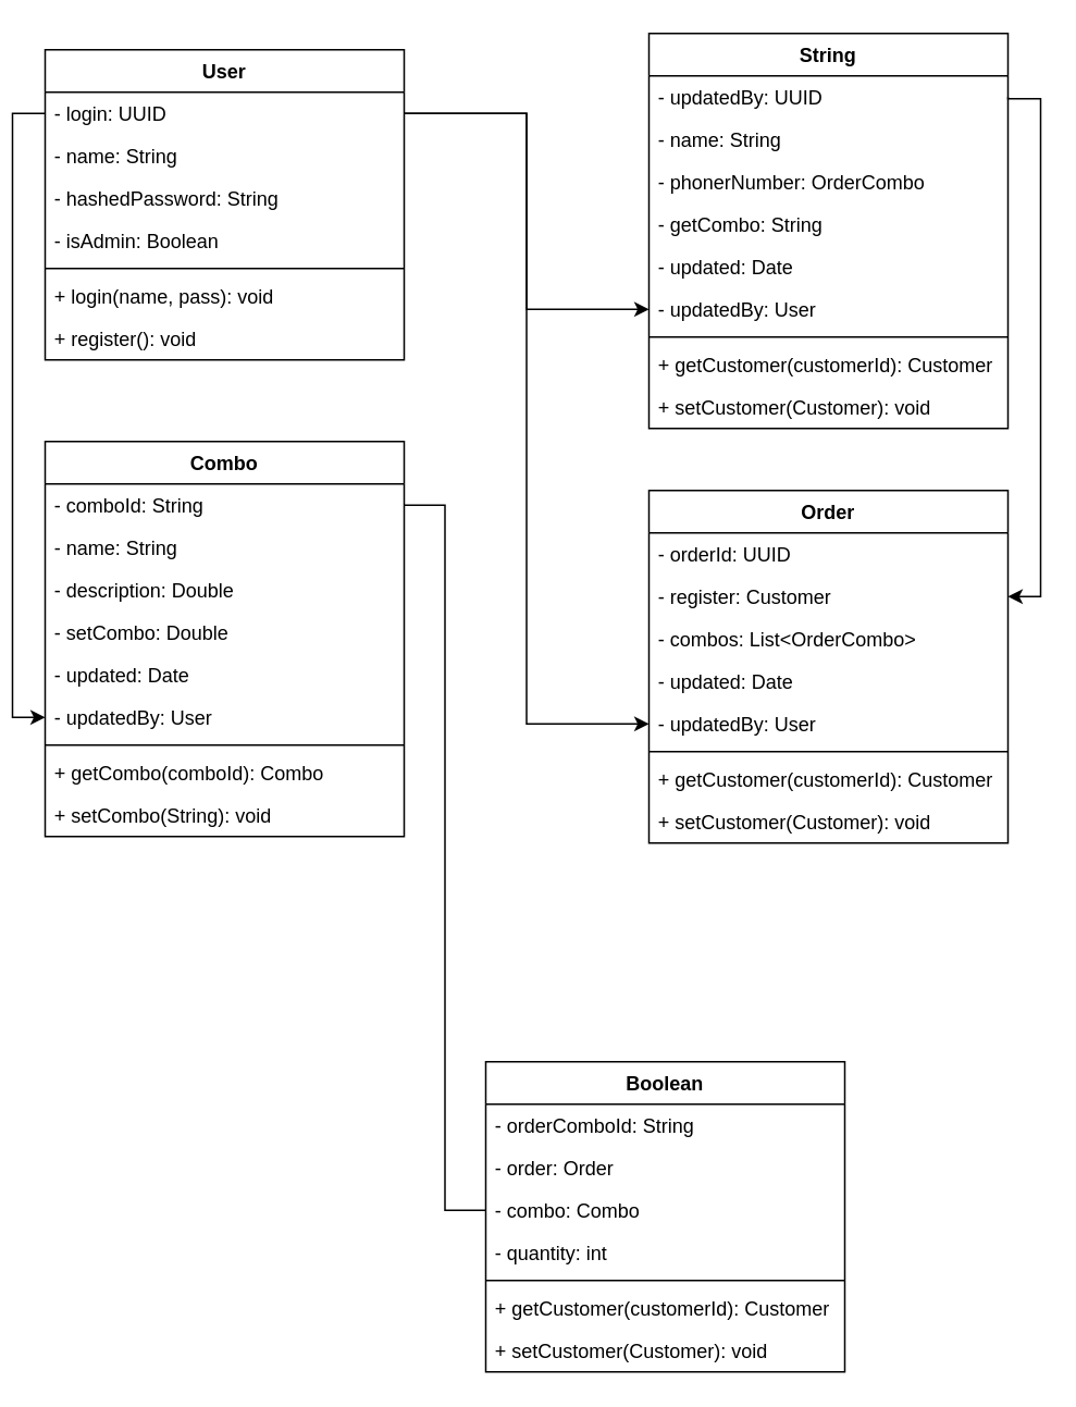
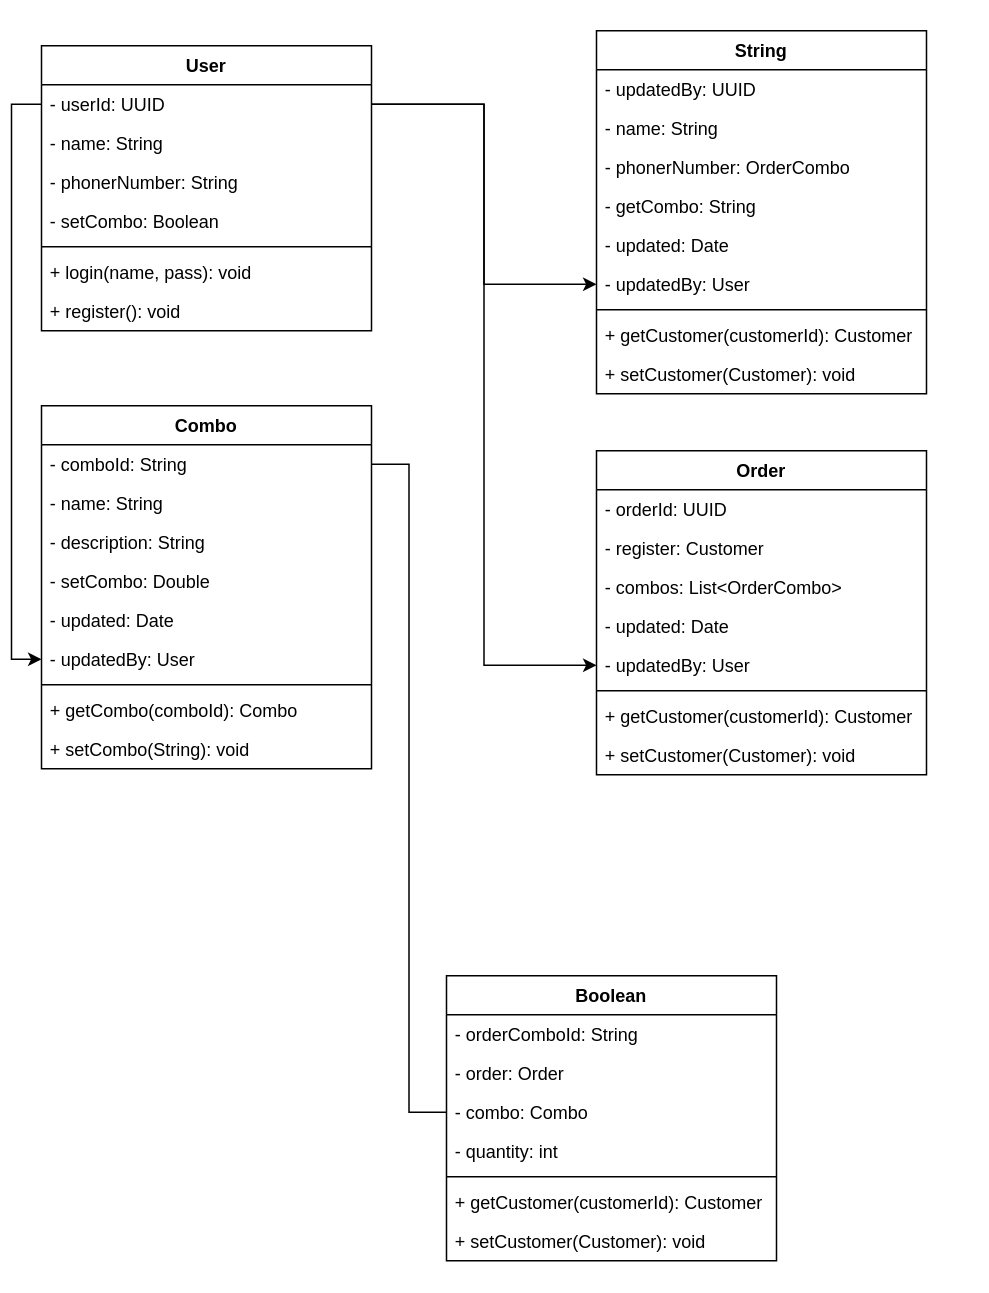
  <mxCell id="0" />
  <mxCell id="1" parent="0" />
  <mxCell id="2" value="String" style="swimlane;fontStyle=1;align=center;verticalAlign=top;childLayout=stackLayout;horizontal=1;startSize=26;horizontalStack=0;resizeParent=1;resizeParentMax=0;resizeLast=0;collapsible=1;marginBottom=0;whiteSpace=wrap;html=1;" vertex="1" parent="1"><mxGeometry x="390" y="20" width="220" height="242" as="geometry" /></mxCell>
  <mxCell id="3" value="- updatedBy: UUID" style="text;strokeColor=none;fillColor=none;align=left;verticalAlign=top;spacingLeft=4;spacingRight=4;overflow=hidden;rotatable=0;points=[[0,0.5],[1,0.5]];portConstraint=eastwest;whiteSpace=wrap;html=1;" vertex="1" parent="2"><mxGeometry y="26" width="220" height="26" as="geometry" /></mxCell>
  <mxCell id="4" value="- name: String" style="text;strokeColor=none;fillColor=none;align=left;verticalAlign=top;spacingLeft=4;spacingRight=4;overflow=hidden;rotatable=0;points=[[0,0.5],[1,0.5]];portConstraint=eastwest;whiteSpace=wrap;html=1;" vertex="1" parent="2"><mxGeometry y="52" width="220" height="26" as="geometry" /></mxCell>
  <mxCell id="5" value="- phonerNumber: OrderCombo" style="text;strokeColor=none;fillColor=none;align=left;verticalAlign=top;spacingLeft=4;spacingRight=4;overflow=hidden;rotatable=0;points=[[0,0.5],[1,0.5]];portConstraint=eastwest;whiteSpace=wrap;html=1;" vertex="1" parent="2"><mxGeometry y="78" width="220" height="26" as="geometry" /></mxCell>
  <mxCell id="6" value="- getCombo: String" style="text;strokeColor=none;fillColor=none;align=left;verticalAlign=top;spacingLeft=4;spacingRight=4;overflow=hidden;rotatable=0;points=[[0,0.5],[1,0.5]];portConstraint=eastwest;whiteSpace=wrap;html=1;" vertex="1" parent="2"><mxGeometry y="104" width="220" height="26" as="geometry" /></mxCell>
  <mxCell id="7" value="- updated: Date" style="text;strokeColor=none;fillColor=none;align=left;verticalAlign=top;spacingLeft=4;spacingRight=4;overflow=hidden;rotatable=0;points=[[0,0.5],[1,0.5]];portConstraint=eastwest;whiteSpace=wrap;html=1;" vertex="1" parent="2"><mxGeometry y="130" width="220" height="26" as="geometry" /></mxCell>
  <mxCell id="8" value="- updatedBy: User" style="text;strokeColor=none;fillColor=none;align=left;verticalAlign=top;spacingLeft=4;spacingRight=4;overflow=hidden;rotatable=0;points=[[0,0.5],[1,0.5]];portConstraint=eastwest;whiteSpace=wrap;html=1;" vertex="1" parent="2"><mxGeometry y="156" width="220" height="26" as="geometry" /></mxCell>
  <mxCell id="9" value="" style="line;strokeWidth=1;fillColor=none;align=left;verticalAlign=middle;spacingTop=-1;spacingLeft=3;spacingRight=3;rotatable=0;labelPosition=right;points=[];portConstraint=eastwest;strokeColor=inherit;" vertex="1" parent="2"><mxGeometry y="182" width="220" height="8" as="geometry" /></mxCell>
  <mxCell id="10" value="+ getCustomer(customerId): Customer" style="text;strokeColor=none;fillColor=none;align=left;verticalAlign=top;spacingLeft=4;spacingRight=4;overflow=hidden;rotatable=0;points=[[0,0.5],[1,0.5]];portConstraint=eastwest;whiteSpace=wrap;html=1;" vertex="1" parent="2"><mxGeometry y="190" width="220" height="26" as="geometry" /></mxCell>
  <mxCell id="11" value="+ setCustomer(Customer): void" style="text;strokeColor=none;fillColor=none;align=left;verticalAlign=top;spacingLeft=4;spacingRight=4;overflow=hidden;rotatable=0;points=[[0,0.5],[1,0.5]];portConstraint=eastwest;whiteSpace=wrap;html=1;" vertex="1" parent="2"><mxGeometry y="216" width="220" height="26" as="geometry" /></mxCell>
  <mxCell id="12" value="User" style="swimlane;fontStyle=1;align=center;verticalAlign=top;childLayout=stackLayout;horizontal=1;startSize=26;horizontalStack=0;resizeParent=1;resizeParentMax=0;resizeLast=0;collapsible=1;marginBottom=0;whiteSpace=wrap;html=1;" vertex="1" parent="1"><mxGeometry x="20" y="30" width="220" height="190" as="geometry" /></mxCell>
- <mxCell id="13" value="- login: UUID" style="text;strokeColor=none;fillColor=none;align=left;verticalAlign=top;spacingLeft=4;spacingRight=4;overflow=hidden;rotatable=0;points=[[0,0.5],[1,0.5]];portConstraint=eastwest;whiteSpace=wrap;html=1;" vertex="1" parent="12"><mxGeometry y="26" width="220" height="26" as="geometry" /></mxCell>
+ <mxCell id="13" value="- userId: UUID" style="text;strokeColor=none;fillColor=none;align=left;verticalAlign=top;spacingLeft=4;spacingRight=4;overflow=hidden;rotatable=0;points=[[0,0.5],[1,0.5]];portConstraint=eastwest;whiteSpace=wrap;html=1;" vertex="1" parent="12"><mxGeometry y="26" width="220" height="26" as="geometry" /></mxCell>
  <mxCell id="14" value="- name: String" style="text;strokeColor=none;fillColor=none;align=left;verticalAlign=top;spacingLeft=4;spacingRight=4;overflow=hidden;rotatable=0;points=[[0,0.5],[1,0.5]];portConstraint=eastwest;whiteSpace=wrap;html=1;" vertex="1" parent="12"><mxGeometry y="52" width="220" height="26" as="geometry" /></mxCell>
- <mxCell id="15" value="- hashedPassword: String" style="text;strokeColor=none;fillColor=none;align=left;verticalAlign=top;spacingLeft=4;spacingRight=4;overflow=hidden;rotatable=0;points=[[0,0.5],[1,0.5]];portConstraint=eastwest;whiteSpace=wrap;html=1;" vertex="1" parent="12"><mxGeometry y="78" width="220" height="26" as="geometry" /></mxCell>
- <mxCell id="16" value="- isAdmin: Boolean" style="text;strokeColor=none;fillColor=none;align=left;verticalAlign=top;spacingLeft=4;spacingRight=4;overflow=hidden;rotatable=0;points=[[0,0.5],[1,0.5]];portConstraint=eastwest;whiteSpace=wrap;html=1;" vertex="1" parent="12"><mxGeometry y="104" width="220" height="26" as="geometry" /></mxCell>
+ <mxCell id="15" value="- phonerNumber: String" style="text;strokeColor=none;fillColor=none;align=left;verticalAlign=top;spacingLeft=4;spacingRight=4;overflow=hidden;rotatable=0;points=[[0,0.5],[1,0.5]];portConstraint=eastwest;whiteSpace=wrap;html=1;" vertex="1" parent="12"><mxGeometry y="78" width="220" height="26" as="geometry" /></mxCell>
+ <mxCell id="16" value="- setCombo: Boolean" style="text;strokeColor=none;fillColor=none;align=left;verticalAlign=top;spacingLeft=4;spacingRight=4;overflow=hidden;rotatable=0;points=[[0,0.5],[1,0.5]];portConstraint=eastwest;whiteSpace=wrap;html=1;" vertex="1" parent="12"><mxGeometry y="104" width="220" height="26" as="geometry" /></mxCell>
  <mxCell id="17" value="" style="line;strokeWidth=1;fillColor=none;align=left;verticalAlign=middle;spacingTop=-1;spacingLeft=3;spacingRight=3;rotatable=0;labelPosition=right;points=[];portConstraint=eastwest;strokeColor=inherit;" vertex="1" parent="12"><mxGeometry y="130" width="220" height="8" as="geometry" /></mxCell>
  <mxCell id="18" value="+ login(name, pass): void" style="text;strokeColor=none;fillColor=none;align=left;verticalAlign=top;spacingLeft=4;spacingRight=4;overflow=hidden;rotatable=0;points=[[0,0.5],[1,0.5]];portConstraint=eastwest;whiteSpace=wrap;html=1;" vertex="1" parent="12"><mxGeometry y="138" width="220" height="26" as="geometry" /></mxCell>
  <mxCell id="19" value="+ register(): void" style="text;strokeColor=none;fillColor=none;align=left;verticalAlign=top;spacingLeft=4;spacingRight=4;overflow=hidden;rotatable=0;points=[[0,0.5],[1,0.5]];portConstraint=eastwest;whiteSpace=wrap;html=1;" vertex="1" parent="12"><mxGeometry y="164" width="220" height="26" as="geometry" /></mxCell>
  <mxCell id="20" style="edgeStyle=orthogonalEdgeStyle;rounded=0;orthogonalLoop=1;jettySize=auto;html=1;" edge="1" parent="1" source="13" target="8"><mxGeometry relative="1" as="geometry" /></mxCell>
  <mxCell id="21" value="Combo" style="swimlane;fontStyle=1;align=center;verticalAlign=top;childLayout=stackLayout;horizontal=1;startSize=26;horizontalStack=0;resizeParent=1;resizeParentMax=0;resizeLast=0;collapsible=1;marginBottom=0;whiteSpace=wrap;html=1;" vertex="1" parent="1"><mxGeometry x="20" y="270" width="220" height="242" as="geometry" /></mxCell>
  <mxCell id="22" value="- comboId: String" style="text;strokeColor=none;fillColor=none;align=left;verticalAlign=top;spacingLeft=4;spacingRight=4;overflow=hidden;rotatable=0;points=[[0,0.5],[1,0.5]];portConstraint=eastwest;whiteSpace=wrap;html=1;" vertex="1" parent="21"><mxGeometry y="26" width="220" height="26" as="geometry" /></mxCell>
  <mxCell id="23" value="- name: String" style="text;strokeColor=none;fillColor=none;align=left;verticalAlign=top;spacingLeft=4;spacingRight=4;overflow=hidden;rotatable=0;points=[[0,0.5],[1,0.5]];portConstraint=eastwest;whiteSpace=wrap;html=1;" vertex="1" parent="21"><mxGeometry y="52" width="220" height="26" as="geometry" /></mxCell>
- <mxCell id="24" value="- description: Double" style="text;strokeColor=none;fillColor=none;align=left;verticalAlign=top;spacingLeft=4;spacingRight=4;overflow=hidden;rotatable=0;points=[[0,0.5],[1,0.5]];portConstraint=eastwest;whiteSpace=wrap;html=1;" vertex="1" parent="21"><mxGeometry y="78" width="220" height="26" as="geometry" /></mxCell>
+ <mxCell id="24" value="- description: String" style="text;strokeColor=none;fillColor=none;align=left;verticalAlign=top;spacingLeft=4;spacingRight=4;overflow=hidden;rotatable=0;points=[[0,0.5],[1,0.5]];portConstraint=eastwest;whiteSpace=wrap;html=1;" vertex="1" parent="21"><mxGeometry y="78" width="220" height="26" as="geometry" /></mxCell>
  <mxCell id="25" value="- setCombo: Double" style="text;strokeColor=none;fillColor=none;align=left;verticalAlign=top;spacingLeft=4;spacingRight=4;overflow=hidden;rotatable=0;points=[[0,0.5],[1,0.5]];portConstraint=eastwest;whiteSpace=wrap;html=1;" vertex="1" parent="21"><mxGeometry y="104" width="220" height="26" as="geometry" /></mxCell>
  <mxCell id="26" value="- updated: Date" style="text;strokeColor=none;fillColor=none;align=left;verticalAlign=top;spacingLeft=4;spacingRight=4;overflow=hidden;rotatable=0;points=[[0,0.5],[1,0.5]];portConstraint=eastwest;whiteSpace=wrap;html=1;" vertex="1" parent="21"><mxGeometry y="130" width="220" height="26" as="geometry" /></mxCell>
  <mxCell id="27" value="- updatedBy: User" style="text;strokeColor=none;fillColor=none;align=left;verticalAlign=top;spacingLeft=4;spacingRight=4;overflow=hidden;rotatable=0;points=[[0,0.5],[1,0.5]];portConstraint=eastwest;whiteSpace=wrap;html=1;" vertex="1" parent="21"><mxGeometry y="156" width="220" height="26" as="geometry" /></mxCell>
  <mxCell id="28" value="" style="line;strokeWidth=1;fillColor=none;align=left;verticalAlign=middle;spacingTop=-1;spacingLeft=3;spacingRight=3;rotatable=0;labelPosition=right;points=[];portConstraint=eastwest;strokeColor=inherit;" vertex="1" parent="21"><mxGeometry y="182" width="220" height="8" as="geometry" /></mxCell>
  <mxCell id="29" value="+ getCombo(comboId): Combo" style="text;strokeColor=none;fillColor=none;align=left;verticalAlign=top;spacingLeft=4;spacingRight=4;overflow=hidden;rotatable=0;points=[[0,0.5],[1,0.5]];portConstraint=eastwest;whiteSpace=wrap;html=1;" vertex="1" parent="21"><mxGeometry y="190" width="220" height="26" as="geometry" /></mxCell>
  <mxCell id="30" value="+ setCombo(String): void" style="text;strokeColor=none;fillColor=none;align=left;verticalAlign=top;spacingLeft=4;spacingRight=4;overflow=hidden;rotatable=0;points=[[0,0.5],[1,0.5]];portConstraint=eastwest;whiteSpace=wrap;html=1;" vertex="1" parent="21"><mxGeometry y="216" width="220" height="26" as="geometry" /></mxCell>
  <mxCell id="31" style="edgeStyle=orthogonalEdgeStyle;rounded=0;orthogonalLoop=1;jettySize=auto;html=1;entryX=0;entryY=0.5;entryDx=0;entryDy=0;" edge="1" parent="1" source="13" target="27"><mxGeometry relative="1" as="geometry" /></mxCell>
  <mxCell id="32" value="Order" style="swimlane;fontStyle=1;align=center;verticalAlign=top;childLayout=stackLayout;horizontal=1;startSize=26;horizontalStack=0;resizeParent=1;resizeParentMax=0;resizeLast=0;collapsible=1;marginBottom=0;whiteSpace=wrap;html=1;" vertex="1" parent="1"><mxGeometry x="390" y="300" width="220" height="216" as="geometry" /></mxCell>
  <mxCell id="33" value="- orderId: UUID" style="text;strokeColor=none;fillColor=none;align=left;verticalAlign=top;spacingLeft=4;spacingRight=4;overflow=hidden;rotatable=0;points=[[0,0.5],[1,0.5]];portConstraint=eastwest;whiteSpace=wrap;html=1;" vertex="1" parent="32"><mxGeometry y="26" width="220" height="26" as="geometry" /></mxCell>
  <mxCell id="34" value="- register: Customer" style="text;strokeColor=none;fillColor=none;align=left;verticalAlign=top;spacingLeft=4;spacingRight=4;overflow=hidden;rotatable=0;points=[[0,0.5],[1,0.5]];portConstraint=eastwest;whiteSpace=wrap;html=1;" vertex="1" parent="32"><mxGeometry y="52" width="220" height="26" as="geometry" /></mxCell>
  <mxCell id="35" value="- combos: List&amp;lt;OrderCombo&amp;gt;" style="text;strokeColor=none;fillColor=none;align=left;verticalAlign=top;spacingLeft=4;spacingRight=4;overflow=hidden;rotatable=0;points=[[0,0.5],[1,0.5]];portConstraint=eastwest;whiteSpace=wrap;html=1;" vertex="1" parent="32"><mxGeometry y="78" width="220" height="26" as="geometry" /></mxCell>
  <mxCell id="36" value="- updated: Date" style="text;strokeColor=none;fillColor=none;align=left;verticalAlign=top;spacingLeft=4;spacingRight=4;overflow=hidden;rotatable=0;points=[[0,0.5],[1,0.5]];portConstraint=eastwest;whiteSpace=wrap;html=1;" vertex="1" parent="32"><mxGeometry y="104" width="220" height="26" as="geometry" /></mxCell>
  <mxCell id="37" value="- updatedBy: User" style="text;strokeColor=none;fillColor=none;align=left;verticalAlign=top;spacingLeft=4;spacingRight=4;overflow=hidden;rotatable=0;points=[[0,0.5],[1,0.5]];portConstraint=eastwest;whiteSpace=wrap;html=1;" vertex="1" parent="32"><mxGeometry y="130" width="220" height="26" as="geometry" /></mxCell>
  <mxCell id="38" value="" style="line;strokeWidth=1;fillColor=none;align=left;verticalAlign=middle;spacingTop=-1;spacingLeft=3;spacingRight=3;rotatable=0;labelPosition=right;points=[];portConstraint=eastwest;strokeColor=inherit;" vertex="1" parent="32"><mxGeometry y="156" width="220" height="8" as="geometry" /></mxCell>
  <mxCell id="39" value="+ getCustomer(customerId): Customer" style="text;strokeColor=none;fillColor=none;align=left;verticalAlign=top;spacingLeft=4;spacingRight=4;overflow=hidden;rotatable=0;points=[[0,0.5],[1,0.5]];portConstraint=eastwest;whiteSpace=wrap;html=1;" vertex="1" parent="32"><mxGeometry y="164" width="220" height="26" as="geometry" /></mxCell>
  <mxCell id="40" value="+ setCustomer(Customer): void" style="text;strokeColor=none;fillColor=none;align=left;verticalAlign=top;spacingLeft=4;spacingRight=4;overflow=hidden;rotatable=0;points=[[0,0.5],[1,0.5]];portConstraint=eastwest;whiteSpace=wrap;html=1;" vertex="1" parent="32"><mxGeometry y="190" width="220" height="26" as="geometry" /></mxCell>
  <mxCell id="41" style="edgeStyle=orthogonalEdgeStyle;rounded=0;orthogonalLoop=1;jettySize=auto;html=1;" edge="1" parent="1" source="13" target="37"><mxGeometry relative="1" as="geometry" /></mxCell>
- <mxCell id="42" style="edgeStyle=orthogonalEdgeStyle;rounded=0;orthogonalLoop=1;jettySize=auto;html=1;exitX=1;exitY=0.5;exitDx=0;exitDy=0;" edge="1" parent="1" source="3" target="34"><mxGeometry relative="1" as="geometry"><Array as="points"><mxPoint x="610" y="60" /><mxPoint x="630" y="60" /><mxPoint x="630" y="365" /></Array></mxGeometry></mxCell>
  <mxCell id="43" value="Boolean" style="swimlane;fontStyle=1;align=center;verticalAlign=top;childLayout=stackLayout;horizontal=1;startSize=26;horizontalStack=0;resizeParent=1;resizeParentMax=0;resizeLast=0;collapsible=1;marginBottom=0;whiteSpace=wrap;html=1;" vertex="1" parent="1"><mxGeometry x="290" y="650" width="220" height="190" as="geometry" /></mxCell>
  <mxCell id="44" value="- orderComboId: String" style="text;strokeColor=none;fillColor=none;align=left;verticalAlign=top;spacingLeft=4;spacingRight=4;overflow=hidden;rotatable=0;points=[[0,0.5],[1,0.5]];portConstraint=eastwest;whiteSpace=wrap;html=1;" vertex="1" parent="43"><mxGeometry y="26" width="220" height="26" as="geometry" /></mxCell>
  <mxCell id="45" value="- order: Order" style="text;strokeColor=none;fillColor=none;align=left;verticalAlign=top;spacingLeft=4;spacingRight=4;overflow=hidden;rotatable=0;points=[[0,0.5],[1,0.5]];portConstraint=eastwest;whiteSpace=wrap;html=1;" vertex="1" parent="43"><mxGeometry y="52" width="220" height="26" as="geometry" /></mxCell>
  <mxCell id="46" value="- combo: Combo" style="text;strokeColor=none;fillColor=none;align=left;verticalAlign=top;spacingLeft=4;spacingRight=4;overflow=hidden;rotatable=0;points=[[0,0.5],[1,0.5]];portConstraint=eastwest;whiteSpace=wrap;html=1;" vertex="1" parent="43"><mxGeometry y="78" width="220" height="26" as="geometry" /></mxCell>
  <mxCell id="47" value="- quantity: int" style="text;strokeColor=none;fillColor=none;align=left;verticalAlign=top;spacingLeft=4;spacingRight=4;overflow=hidden;rotatable=0;points=[[0,0.5],[1,0.5]];portConstraint=eastwest;whiteSpace=wrap;html=1;" vertex="1" parent="43"><mxGeometry y="104" width="220" height="26" as="geometry" /></mxCell>
  <mxCell id="48" value="" style="line;strokeWidth=1;fillColor=none;align=left;verticalAlign=middle;spacingTop=-1;spacingLeft=3;spacingRight=3;rotatable=0;labelPosition=right;points=[];portConstraint=eastwest;strokeColor=inherit;" vertex="1" parent="43"><mxGeometry y="130" width="220" height="8" as="geometry" /></mxCell>
  <mxCell id="49" value="+ getCustomer(customerId): Customer" style="text;strokeColor=none;fillColor=none;align=left;verticalAlign=top;spacingLeft=4;spacingRight=4;overflow=hidden;rotatable=0;points=[[0,0.5],[1,0.5]];portConstraint=eastwest;whiteSpace=wrap;html=1;" vertex="1" parent="43"><mxGeometry y="138" width="220" height="26" as="geometry" /></mxCell>
  <mxCell id="50" value="+ setCustomer(Customer): void" style="text;strokeColor=none;fillColor=none;align=left;verticalAlign=top;spacingLeft=4;spacingRight=4;overflow=hidden;rotatable=0;points=[[0,0.5],[1,0.5]];portConstraint=eastwest;whiteSpace=wrap;html=1;" vertex="1" parent="43"><mxGeometry y="164" width="220" height="26" as="geometry" /></mxCell>
  <mxCell id="51" style="edgeStyle=orthogonalEdgeStyle;rounded=0;orthogonalLoop=1;jettySize=auto;html=1;endArrow=none;" edge="1" parent="1" source="22" target="46"><mxGeometry relative="1" as="geometry" /></mxCell>
